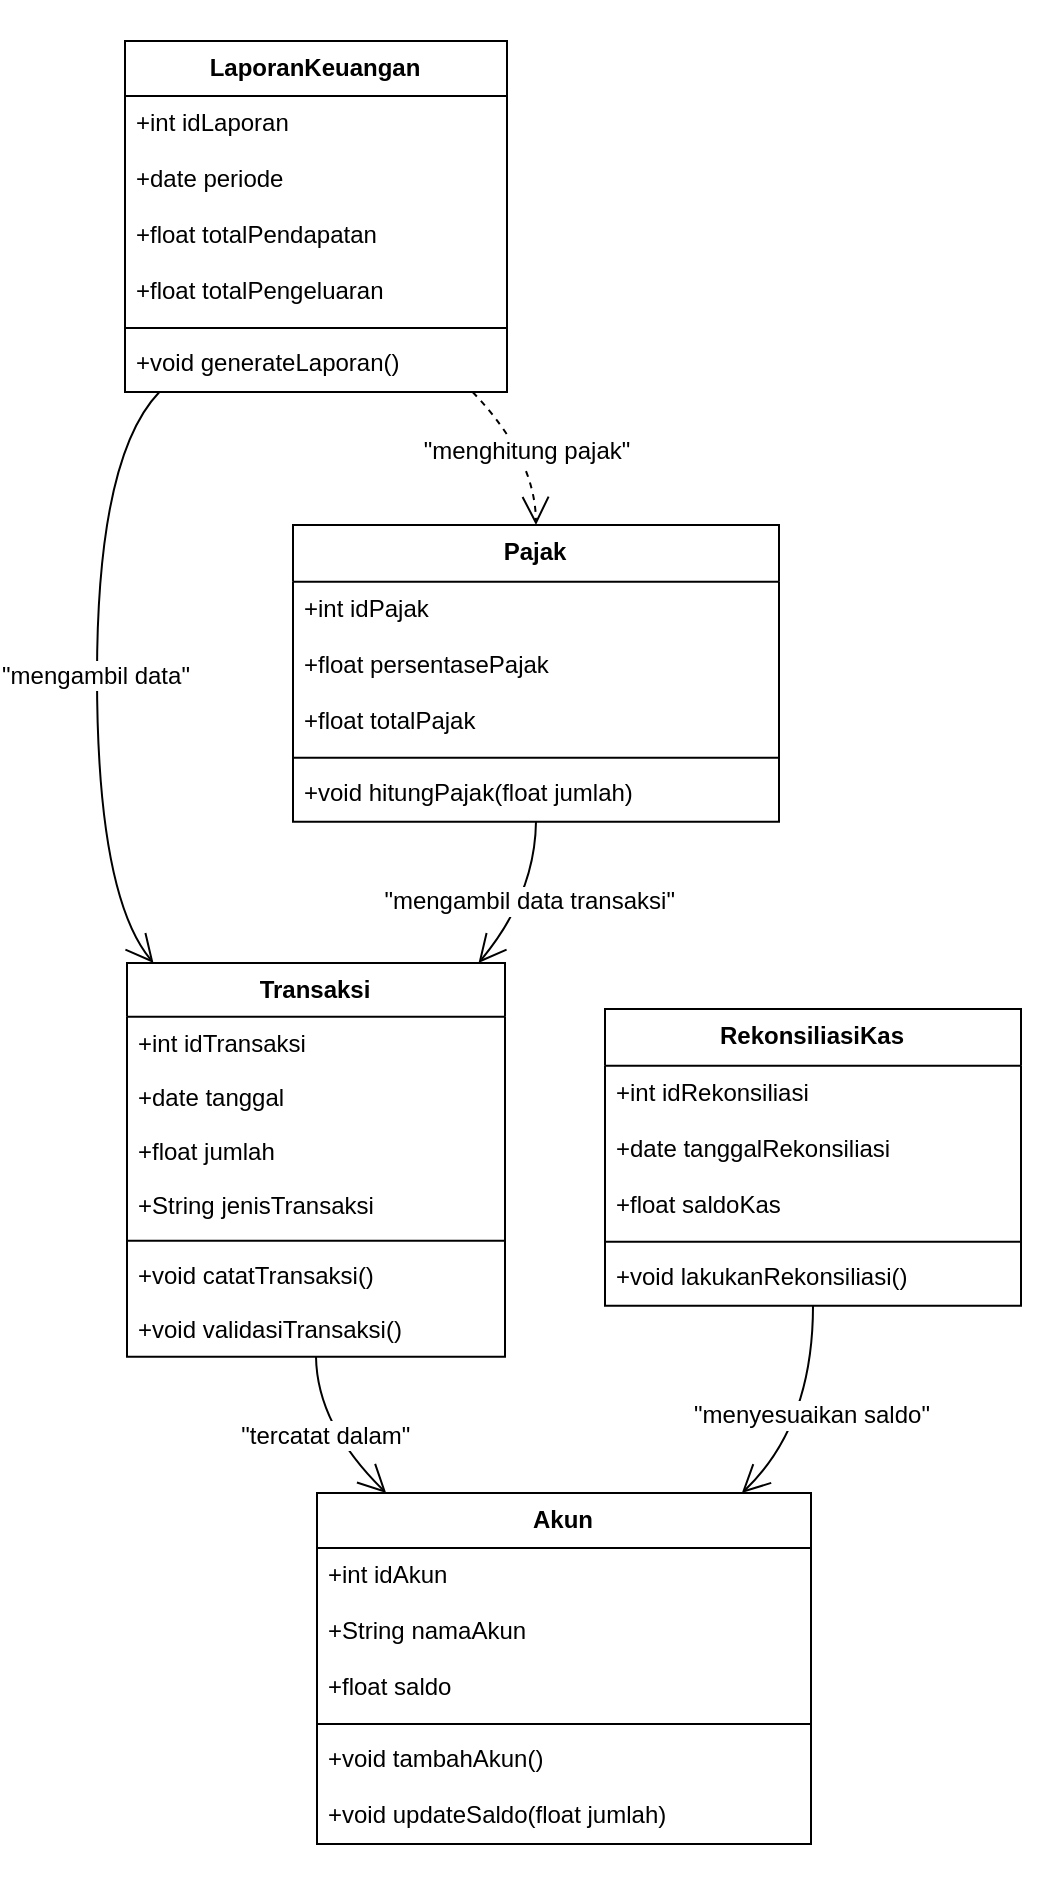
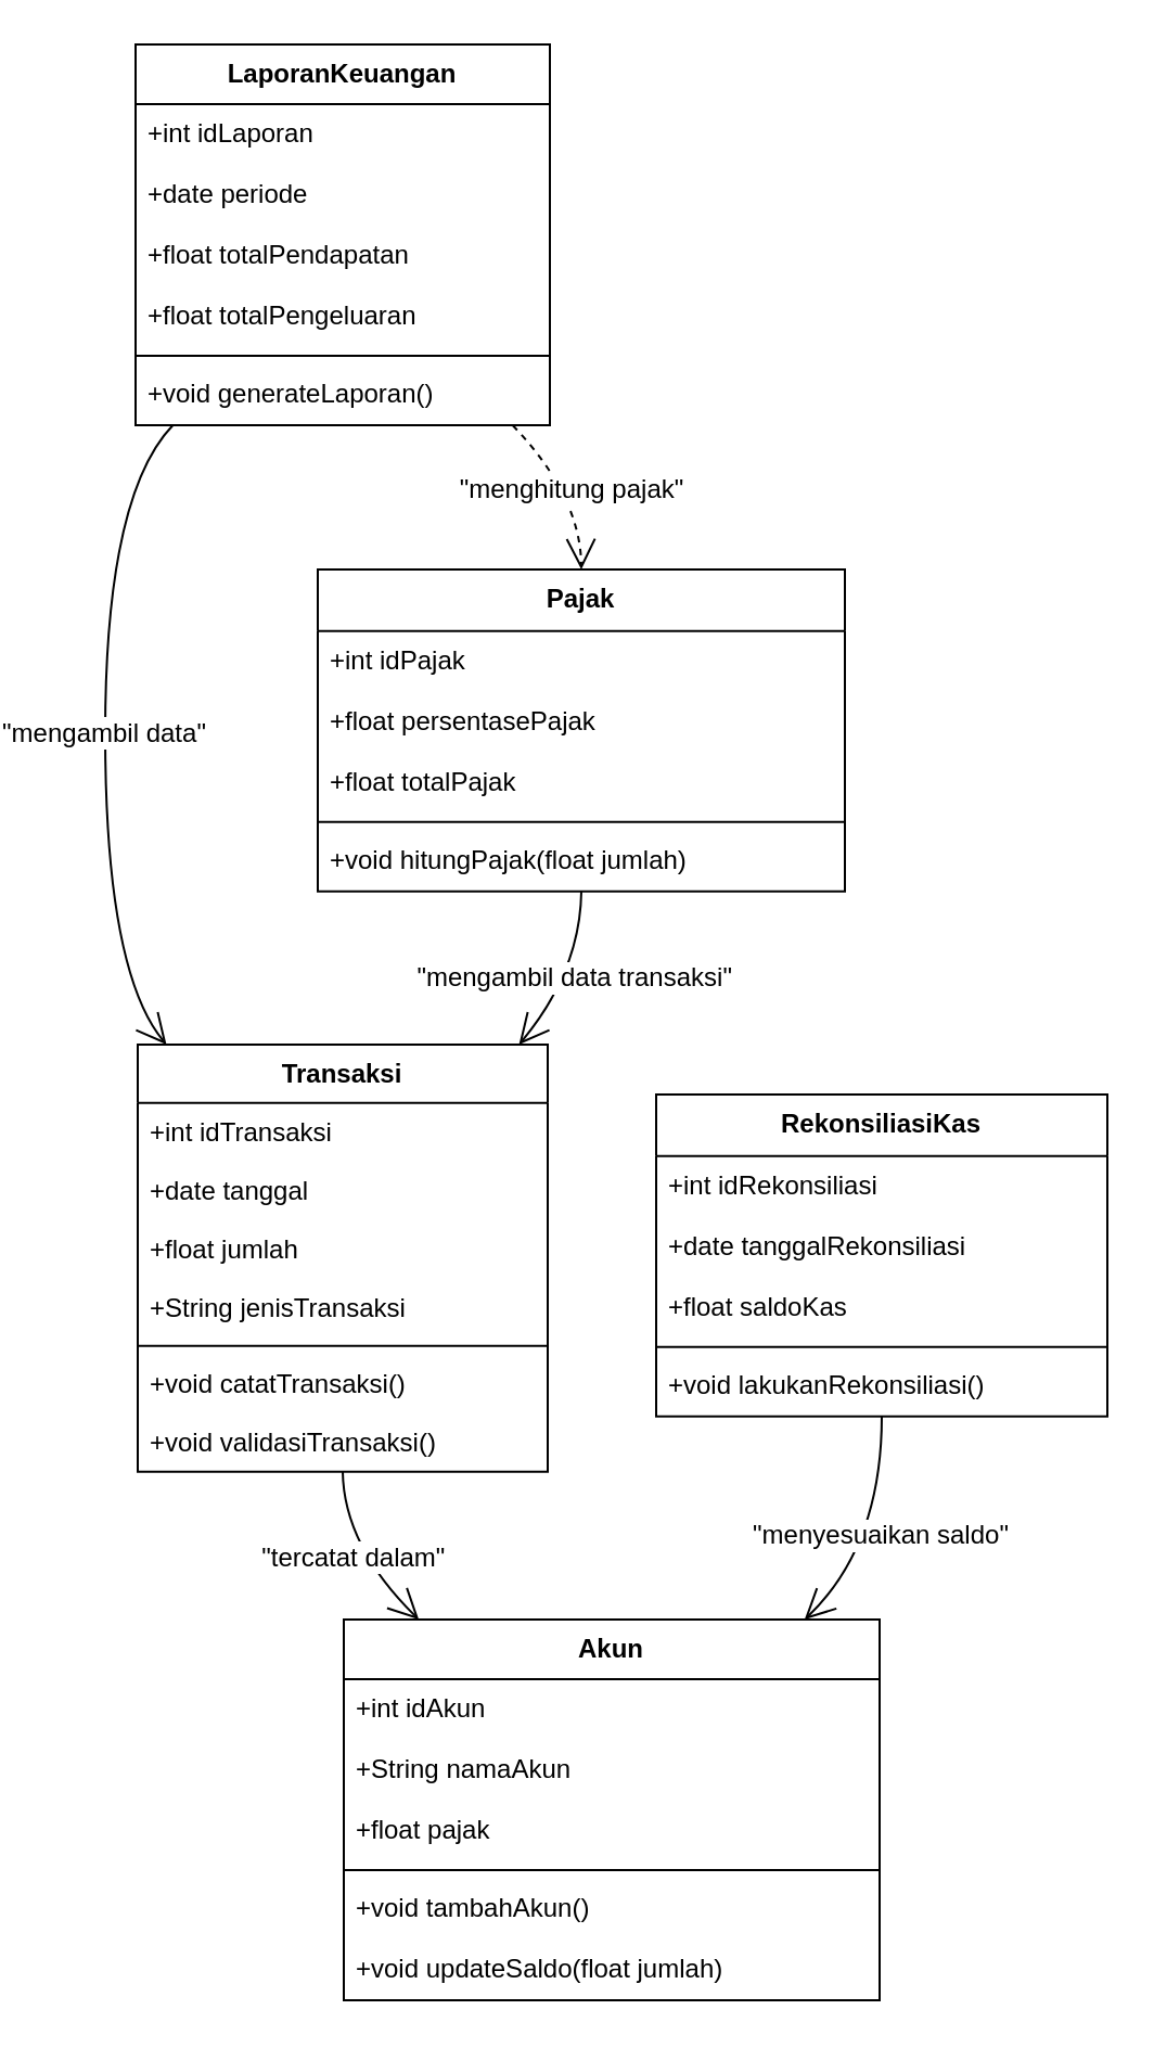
  <mxCell id="0" />
  <mxCell id="1" parent="0" />
  <mxCell id="2" value="Transaksi" style="swimlane;fontStyle=1;align=center;verticalAlign=top;childLayout=stackLayout;horizontal=1;startSize=26.857;horizontalStack=0;resizeParent=1;resizeParentMax=0;resizeLast=0;collapsible=0;marginBottom=0;" vertex="1" parent="1"><mxGeometry x="35" y="481" width="189" height="196.857" as="geometry" /></mxCell>
  <mxCell id="3" value="+int idTransaksi" style="text;strokeColor=none;fillColor=none;align=left;verticalAlign=top;spacingLeft=4;spacingRight=4;overflow=hidden;rotatable=0;points=[[0,0.5],[1,0.5]];portConstraint=eastwest;" vertex="1" parent="2"><mxGeometry y="26.857" width="189" height="27" as="geometry" /></mxCell>
  <mxCell id="4" value="+date tanggal" style="text;strokeColor=none;fillColor=none;align=left;verticalAlign=top;spacingLeft=4;spacingRight=4;overflow=hidden;rotatable=0;points=[[0,0.5],[1,0.5]];portConstraint=eastwest;" vertex="1" parent="2"><mxGeometry y="53.857" width="189" height="27" as="geometry" /></mxCell>
  <mxCell id="5" value="+float jumlah" style="text;strokeColor=none;fillColor=none;align=left;verticalAlign=top;spacingLeft=4;spacingRight=4;overflow=hidden;rotatable=0;points=[[0,0.5],[1,0.5]];portConstraint=eastwest;" vertex="1" parent="2"><mxGeometry y="80.857" width="189" height="27" as="geometry" /></mxCell>
  <mxCell id="6" value="+String jenisTransaksi" style="text;strokeColor=none;fillColor=none;align=left;verticalAlign=top;spacingLeft=4;spacingRight=4;overflow=hidden;rotatable=0;points=[[0,0.5],[1,0.5]];portConstraint=eastwest;" vertex="1" parent="2"><mxGeometry y="107.857" width="189" height="27" as="geometry" /></mxCell>
  <mxCell id="7" style="line;strokeWidth=1;fillColor=none;align=left;verticalAlign=middle;spacingTop=-1;spacingLeft=3;spacingRight=3;rotatable=0;labelPosition=right;points=[];portConstraint=eastwest;strokeColor=inherit;" vertex="1" parent="2"><mxGeometry y="134.857" width="189" height="8" as="geometry" /></mxCell>
  <mxCell id="8" value="+void catatTransaksi()" style="text;strokeColor=none;fillColor=none;align=left;verticalAlign=top;spacingLeft=4;spacingRight=4;overflow=hidden;rotatable=0;points=[[0,0.5],[1,0.5]];portConstraint=eastwest;" vertex="1" parent="2"><mxGeometry y="142.857" width="189" height="27" as="geometry" /></mxCell>
  <mxCell id="9" value="+void validasiTransaksi()" style="text;strokeColor=none;fillColor=none;align=left;verticalAlign=top;spacingLeft=4;spacingRight=4;overflow=hidden;rotatable=0;points=[[0,0.5],[1,0.5]];portConstraint=eastwest;" vertex="1" parent="2"><mxGeometry y="169.857" width="189" height="27" as="geometry" /></mxCell>
  <mxCell id="10" value="Akun" style="swimlane;fontStyle=1;align=center;verticalAlign=top;childLayout=stackLayout;horizontal=1;startSize=27.5;horizontalStack=0;resizeParent=1;resizeParentMax=0;resizeLast=0;collapsible=0;marginBottom=0;" vertex="1" parent="1"><mxGeometry x="130" y="746" width="247" height="175.5" as="geometry" /></mxCell>
  <mxCell id="11" value="+int idAkun" style="text;strokeColor=none;fillColor=none;align=left;verticalAlign=top;spacingLeft=4;spacingRight=4;overflow=hidden;rotatable=0;points=[[0,0.5],[1,0.5]];portConstraint=eastwest;" vertex="1" parent="10"><mxGeometry y="27.5" width="247" height="28" as="geometry" /></mxCell>
  <mxCell id="12" value="+String namaAkun" style="text;strokeColor=none;fillColor=none;align=left;verticalAlign=top;spacingLeft=4;spacingRight=4;overflow=hidden;rotatable=0;points=[[0,0.5],[1,0.5]];portConstraint=eastwest;" vertex="1" parent="10"><mxGeometry y="55.5" width="247" height="28" as="geometry" /></mxCell>
- <mxCell id="13" value="+float saldo" style="text;strokeColor=none;fillColor=none;align=left;verticalAlign=top;spacingLeft=4;spacingRight=4;overflow=hidden;rotatable=0;points=[[0,0.5],[1,0.5]];portConstraint=eastwest;" vertex="1" parent="10"><mxGeometry y="83.5" width="247" height="28" as="geometry" /></mxCell>
+ <mxCell id="13" value="+float pajak" style="text;strokeColor=none;fillColor=none;align=left;verticalAlign=top;spacingLeft=4;spacingRight=4;overflow=hidden;rotatable=0;points=[[0,0.5],[1,0.5]];portConstraint=eastwest;" vertex="1" parent="10"><mxGeometry y="83.5" width="247" height="28" as="geometry" /></mxCell>
  <mxCell id="14" style="line;strokeWidth=1;fillColor=none;align=left;verticalAlign=middle;spacingTop=-1;spacingLeft=3;spacingRight=3;rotatable=0;labelPosition=right;points=[];portConstraint=eastwest;strokeColor=inherit;" vertex="1" parent="10"><mxGeometry y="111.5" width="247" height="8" as="geometry" /></mxCell>
  <mxCell id="15" value="+void tambahAkun()" style="text;strokeColor=none;fillColor=none;align=left;verticalAlign=top;spacingLeft=4;spacingRight=4;overflow=hidden;rotatable=0;points=[[0,0.5],[1,0.5]];portConstraint=eastwest;" vertex="1" parent="10"><mxGeometry y="119.5" width="247" height="28" as="geometry" /></mxCell>
  <mxCell id="16" value="+void updateSaldo(float jumlah)" style="text;strokeColor=none;fillColor=none;align=left;verticalAlign=top;spacingLeft=4;spacingRight=4;overflow=hidden;rotatable=0;points=[[0,0.5],[1,0.5]];portConstraint=eastwest;" vertex="1" parent="10"><mxGeometry y="147.5" width="247" height="28" as="geometry" /></mxCell>
  <mxCell id="17" value="LaporanKeuangan" style="swimlane;fontStyle=1;align=center;verticalAlign=top;childLayout=stackLayout;horizontal=1;startSize=27.5;horizontalStack=0;resizeParent=1;resizeParentMax=0;resizeLast=0;collapsible=0;marginBottom=0;" vertex="1" parent="1"><mxGeometry x="34" y="20" width="191" height="175.5" as="geometry" /></mxCell>
  <mxCell id="18" value="+int idLaporan" style="text;strokeColor=none;fillColor=none;align=left;verticalAlign=top;spacingLeft=4;spacingRight=4;overflow=hidden;rotatable=0;points=[[0,0.5],[1,0.5]];portConstraint=eastwest;" vertex="1" parent="17"><mxGeometry y="27.5" width="191" height="28" as="geometry" /></mxCell>
  <mxCell id="19" value="+date periode" style="text;strokeColor=none;fillColor=none;align=left;verticalAlign=top;spacingLeft=4;spacingRight=4;overflow=hidden;rotatable=0;points=[[0,0.5],[1,0.5]];portConstraint=eastwest;" vertex="1" parent="17"><mxGeometry y="55.5" width="191" height="28" as="geometry" /></mxCell>
  <mxCell id="20" value="+float totalPendapatan" style="text;strokeColor=none;fillColor=none;align=left;verticalAlign=top;spacingLeft=4;spacingRight=4;overflow=hidden;rotatable=0;points=[[0,0.5],[1,0.5]];portConstraint=eastwest;" vertex="1" parent="17"><mxGeometry y="83.5" width="191" height="28" as="geometry" /></mxCell>
  <mxCell id="21" value="+float totalPengeluaran" style="text;strokeColor=none;fillColor=none;align=left;verticalAlign=top;spacingLeft=4;spacingRight=4;overflow=hidden;rotatable=0;points=[[0,0.5],[1,0.5]];portConstraint=eastwest;" vertex="1" parent="17"><mxGeometry y="111.5" width="191" height="28" as="geometry" /></mxCell>
  <mxCell id="22" style="line;strokeWidth=1;fillColor=none;align=left;verticalAlign=middle;spacingTop=-1;spacingLeft=3;spacingRight=3;rotatable=0;labelPosition=right;points=[];portConstraint=eastwest;strokeColor=inherit;" vertex="1" parent="17"><mxGeometry y="139.5" width="191" height="8" as="geometry" /></mxCell>
  <mxCell id="23" value="+void generateLaporan()" style="text;strokeColor=none;fillColor=none;align=left;verticalAlign=top;spacingLeft=4;spacingRight=4;overflow=hidden;rotatable=0;points=[[0,0.5],[1,0.5]];portConstraint=eastwest;" vertex="1" parent="17"><mxGeometry y="147.5" width="191" height="28" as="geometry" /></mxCell>
  <mxCell id="24" value="Pajak" style="swimlane;fontStyle=1;align=center;verticalAlign=top;childLayout=stackLayout;horizontal=1;startSize=28.4;horizontalStack=0;resizeParent=1;resizeParentMax=0;resizeLast=0;collapsible=0;marginBottom=0;" vertex="1" parent="1"><mxGeometry x="118" y="262" width="243" height="148.4" as="geometry" /></mxCell>
  <mxCell id="25" value="+int idPajak" style="text;strokeColor=none;fillColor=none;align=left;verticalAlign=top;spacingLeft=4;spacingRight=4;overflow=hidden;rotatable=0;points=[[0,0.5],[1,0.5]];portConstraint=eastwest;" vertex="1" parent="24"><mxGeometry y="28.4" width="243" height="28" as="geometry" /></mxCell>
  <mxCell id="26" value="+float persentasePajak" style="text;strokeColor=none;fillColor=none;align=left;verticalAlign=top;spacingLeft=4;spacingRight=4;overflow=hidden;rotatable=0;points=[[0,0.5],[1,0.5]];portConstraint=eastwest;" vertex="1" parent="24"><mxGeometry y="56.4" width="243" height="28" as="geometry" /></mxCell>
  <mxCell id="27" value="+float totalPajak" style="text;strokeColor=none;fillColor=none;align=left;verticalAlign=top;spacingLeft=4;spacingRight=4;overflow=hidden;rotatable=0;points=[[0,0.5],[1,0.5]];portConstraint=eastwest;" vertex="1" parent="24"><mxGeometry y="84.4" width="243" height="28" as="geometry" /></mxCell>
  <mxCell id="28" style="line;strokeWidth=1;fillColor=none;align=left;verticalAlign=middle;spacingTop=-1;spacingLeft=3;spacingRight=3;rotatable=0;labelPosition=right;points=[];portConstraint=eastwest;strokeColor=inherit;" vertex="1" parent="24"><mxGeometry y="112.4" width="243" height="8" as="geometry" /></mxCell>
  <mxCell id="29" value="+void hitungPajak(float jumlah)" style="text;strokeColor=none;fillColor=none;align=left;verticalAlign=top;spacingLeft=4;spacingRight=4;overflow=hidden;rotatable=0;points=[[0,0.5],[1,0.5]];portConstraint=eastwest;" vertex="1" parent="24"><mxGeometry y="120.4" width="243" height="28" as="geometry" /></mxCell>
  <mxCell id="30" value="RekonsiliasiKas" style="swimlane;fontStyle=1;align=center;verticalAlign=top;childLayout=stackLayout;horizontal=1;startSize=28.4;horizontalStack=0;resizeParent=1;resizeParentMax=0;resizeLast=0;collapsible=0;marginBottom=0;" vertex="1" parent="1"><mxGeometry x="274" y="504" width="208" height="148.4" as="geometry" /></mxCell>
  <mxCell id="31" value="+int idRekonsiliasi" style="text;strokeColor=none;fillColor=none;align=left;verticalAlign=top;spacingLeft=4;spacingRight=4;overflow=hidden;rotatable=0;points=[[0,0.5],[1,0.5]];portConstraint=eastwest;" vertex="1" parent="30"><mxGeometry y="28.4" width="208" height="28" as="geometry" /></mxCell>
  <mxCell id="32" value="+date tanggalRekonsiliasi" style="text;strokeColor=none;fillColor=none;align=left;verticalAlign=top;spacingLeft=4;spacingRight=4;overflow=hidden;rotatable=0;points=[[0,0.5],[1,0.5]];portConstraint=eastwest;" vertex="1" parent="30"><mxGeometry y="56.4" width="208" height="28" as="geometry" /></mxCell>
  <mxCell id="33" value="+float saldoKas" style="text;strokeColor=none;fillColor=none;align=left;verticalAlign=top;spacingLeft=4;spacingRight=4;overflow=hidden;rotatable=0;points=[[0,0.5],[1,0.5]];portConstraint=eastwest;" vertex="1" parent="30"><mxGeometry y="84.4" width="208" height="28" as="geometry" /></mxCell>
  <mxCell id="34" style="line;strokeWidth=1;fillColor=none;align=left;verticalAlign=middle;spacingTop=-1;spacingLeft=3;spacingRight=3;rotatable=0;labelPosition=right;points=[];portConstraint=eastwest;strokeColor=inherit;" vertex="1" parent="30"><mxGeometry y="112.4" width="208" height="8" as="geometry" /></mxCell>
  <mxCell id="35" value="+void lakukanRekonsiliasi()" style="text;strokeColor=none;fillColor=none;align=left;verticalAlign=top;spacingLeft=4;spacingRight=4;overflow=hidden;rotatable=0;points=[[0,0.5],[1,0.5]];portConstraint=eastwest;" vertex="1" parent="30"><mxGeometry y="120.4" width="208" height="28" as="geometry" /></mxCell>
  <mxCell id="36" value="&quot;tercatat dalam&quot;" style="curved=1;startArrow=none;endArrow=open;endSize=12;exitX=0.5;exitY=1;entryX=0.14;entryY=0;rounded=0;fontSize=12;" edge="1" parent="1" source="2" target="10"><mxGeometry relative="1" as="geometry"><Array as="points"><mxPoint x="130" y="712" /></Array></mxGeometry></mxCell>
  <mxCell id="37" value="&quot;mengambil data&quot;" style="curved=1;startArrow=none;endArrow=open;endSize=12;exitX=0.09;exitY=1;entryX=0.07;entryY=0;rounded=0;fontSize=12;" edge="1" parent="1" source="17" target="2"><mxGeometry relative="1" as="geometry"><Array as="points"><mxPoint x="20" y="228" /><mxPoint x="20" y="447" /></Array></mxGeometry></mxCell>
  <mxCell id="38" value="&quot;menghitung pajak&quot;" style="curved=1;startArrow=none;endArrow=open;endSize=12;exitX=0.91;exitY=1;entryX=0.5;entryY=0;rounded=0;fontSize=12;dashed=1;" edge="1" parent="1" source="17" target="24"><mxGeometry relative="1" as="geometry"><Array as="points"><mxPoint x="239" y="228" /></Array></mxGeometry></mxCell>
  <mxCell id="39" value="&quot;menyesuaikan saldo&quot;" style="curved=1;startArrow=none;endArrow=open;endSize=12;exitX=0.5;exitY=1;entryX=0.86;entryY=0;rounded=0;fontSize=12;" edge="1" parent="1" source="30" target="10"><mxGeometry relative="1" as="geometry"><Array as="points"><mxPoint x="378" y="712" /></Array></mxGeometry></mxCell>
  <mxCell id="40" value="&quot;mengambil data transaksi&quot;" style="curved=1;startArrow=none;endArrow=open;endSize=12;exitX=0.5;exitY=1;entryX=0.93;entryY=0;rounded=0;fontSize=12;" edge="1" parent="1" source="24" target="2"><mxGeometry relative="1" as="geometry"><Array as="points"><mxPoint x="239" y="447" /></Array></mxGeometry></mxCell>
